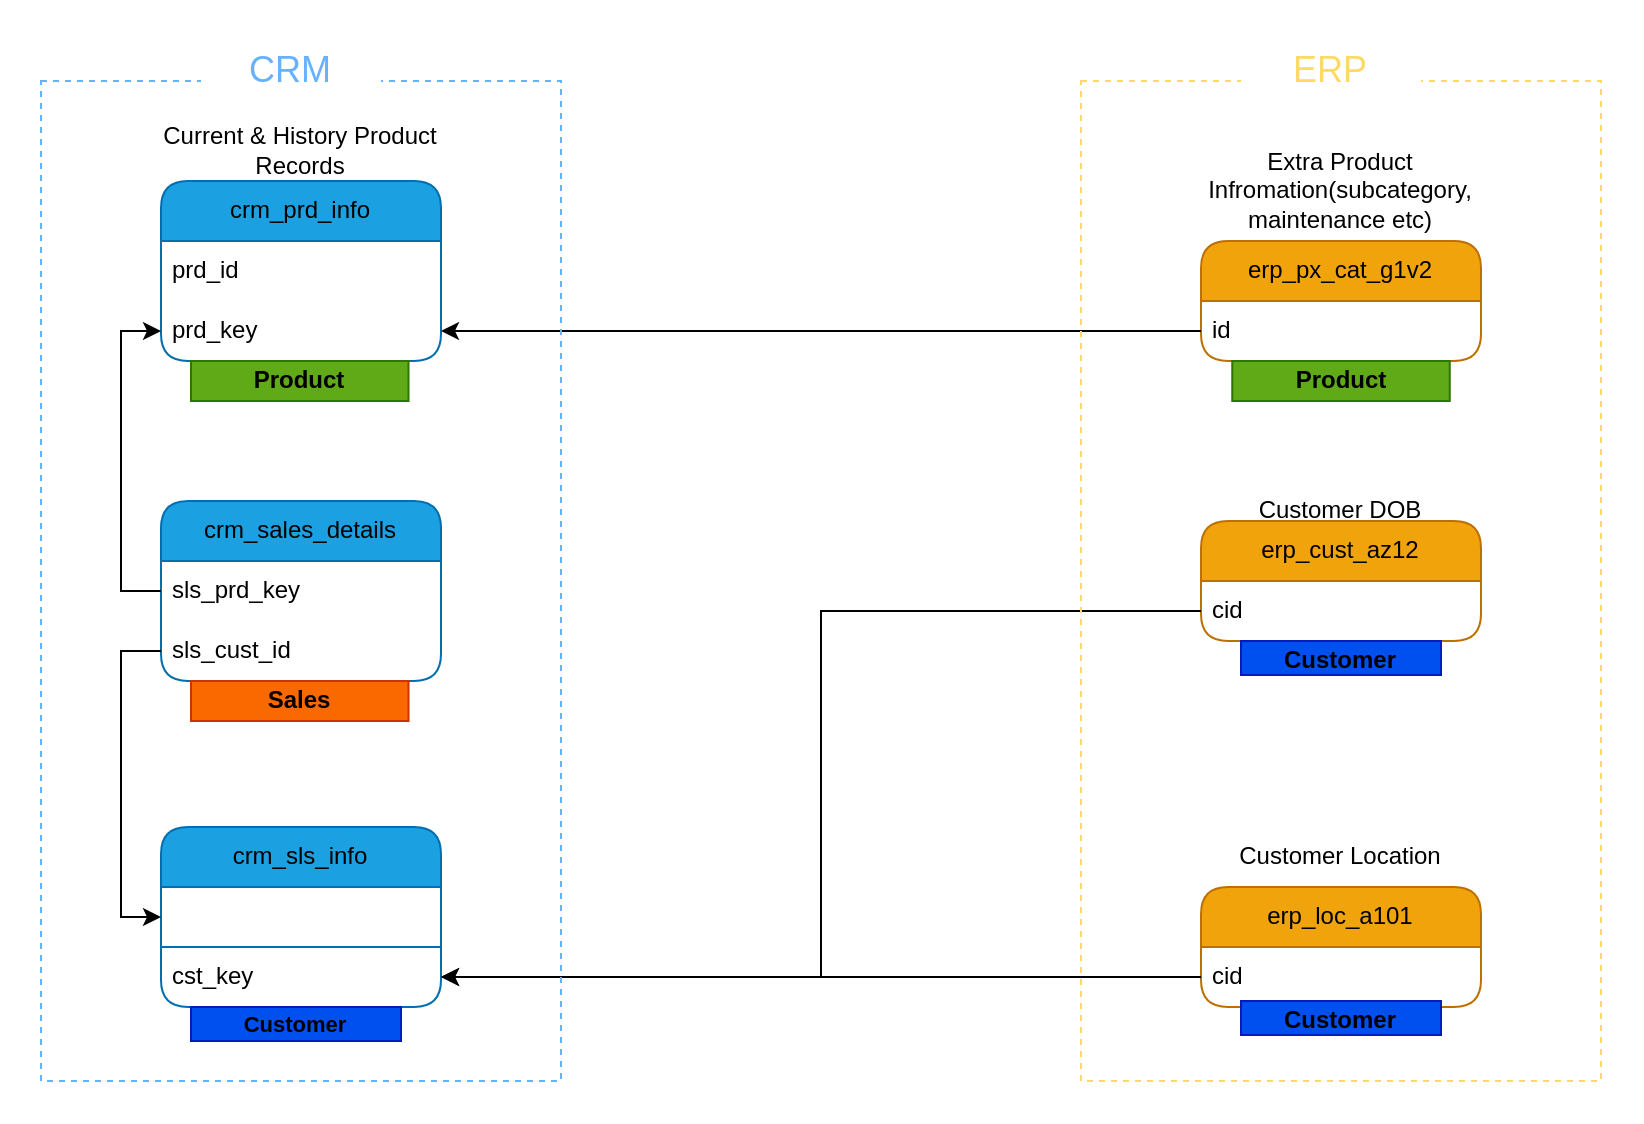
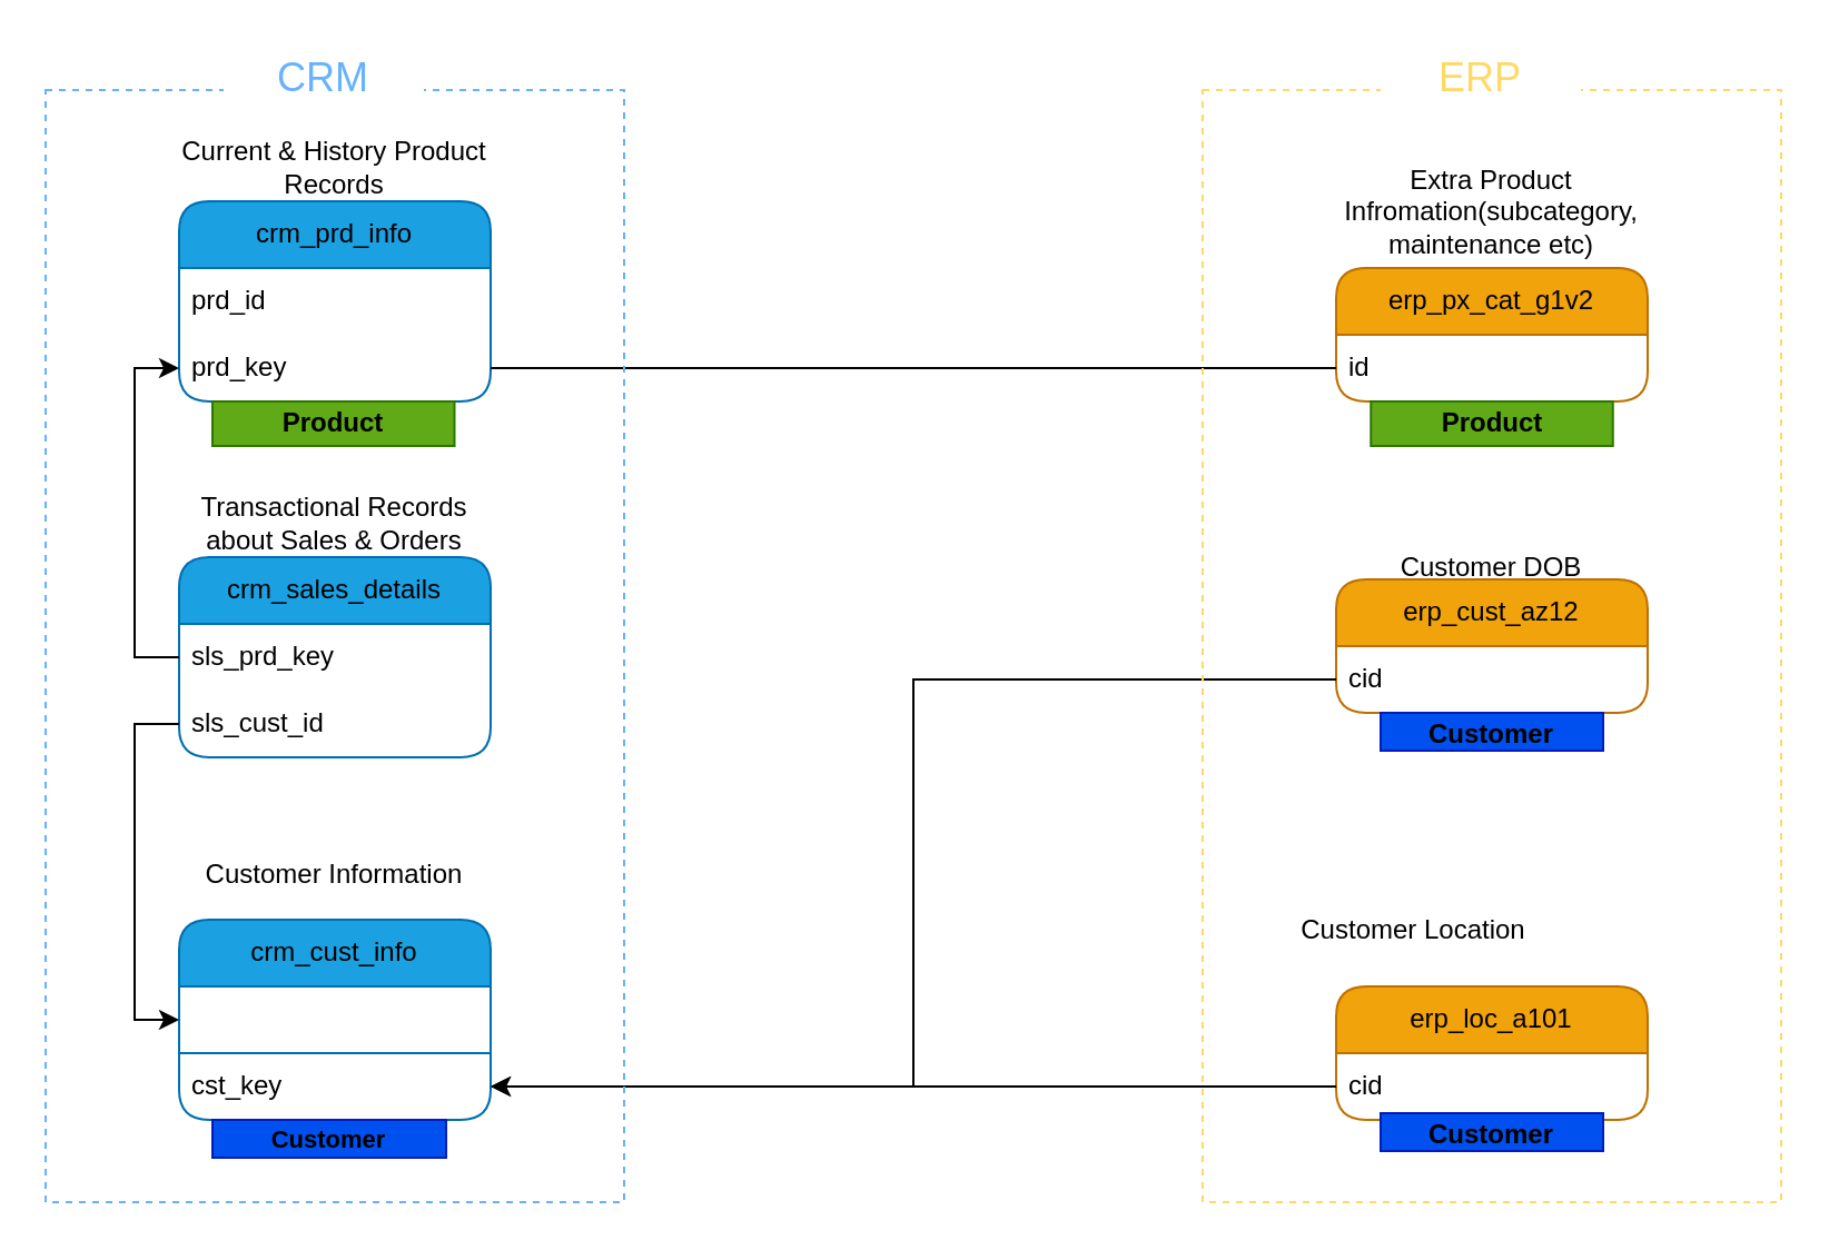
  <mxCell id="0" />
  <mxCell id="1" parent="0" />
- <mxCell id="2" value="crm_sls_info" style="swimlane;fontStyle=0;childLayout=stackLayout;horizontal=1;startSize=30;horizontalStack=0;resizeParent=1;resizeParentMax=0;resizeLast=0;collapsible=1;marginBottom=0;whiteSpace=wrap;html=1;rounded=1;fillColor=#1ba1e2;fontColor=#000000;strokeColor=#006EAF;" parent="1" vertex="1"><mxGeometry x="80" y="413" width="140" height="90" as="geometry" /></mxCell>
+ <mxCell id="2" value="crm_cust_info" style="swimlane;fontStyle=0;childLayout=stackLayout;horizontal=1;startSize=30;horizontalStack=0;resizeParent=1;resizeParentMax=0;resizeLast=0;collapsible=1;marginBottom=0;whiteSpace=wrap;html=1;rounded=1;fillColor=#1ba1e2;fontColor=#000000;strokeColor=#006EAF;" parent="1" vertex="1"><mxGeometry x="80" y="413" width="140" height="90" as="geometry" /></mxCell>
  <mxCell id="3" value="cst_id" style="text;strokeColor=#006EAF;fillColor=none;align=left;verticalAlign=middle;spacingLeft=4;spacingRight=4;overflow=hidden;points=[[0,0.5],[1,0.5]];portConstraint=eastwest;rotatable=0;whiteSpace=wrap;html=1;fontColor=#ffffff;" parent="2" vertex="1"><mxGeometry y="30" width="140" height="30" as="geometry" /></mxCell>
  <mxCell id="4" value="cst_key" style="text;strokeColor=none;fillColor=none;align=left;verticalAlign=middle;spacingLeft=4;spacingRight=4;overflow=hidden;points=[[0,0.5],[1,0.5]];portConstraint=eastwest;rotatable=0;whiteSpace=wrap;html=1;" parent="2" vertex="1"><mxGeometry y="60" width="140" height="30" as="geometry" /></mxCell>
  <mxCell id="5" value="crm_prd_info" style="swimlane;fontStyle=0;childLayout=stackLayout;horizontal=1;startSize=30;horizontalStack=0;resizeParent=1;resizeParentMax=0;resizeLast=0;collapsible=1;marginBottom=0;whiteSpace=wrap;html=1;rounded=1;fillColor=#1ba1e2;fontColor=#000000;strokeColor=#006EAF;" parent="1" vertex="1"><mxGeometry x="80" y="90" width="140" height="90" as="geometry" /></mxCell>
  <mxCell id="6" value="prd_id" style="text;strokeColor=none;fillColor=none;align=left;verticalAlign=middle;spacingLeft=4;spacingRight=4;overflow=hidden;points=[[0,0.5],[1,0.5]];portConstraint=eastwest;rotatable=0;whiteSpace=wrap;html=1;" parent="5" vertex="1"><mxGeometry y="30" width="140" height="30" as="geometry" /></mxCell>
  <mxCell id="7" value="prd_key" style="text;strokeColor=none;fillColor=none;align=left;verticalAlign=middle;spacingLeft=4;spacingRight=4;overflow=hidden;points=[[0,0.5],[1,0.5]];portConstraint=eastwest;rotatable=0;whiteSpace=wrap;html=1;" parent="5" vertex="1"><mxGeometry y="60" width="140" height="30" as="geometry" /></mxCell>
  <mxCell id="8" value="Current &amp;amp; History Product Records" style="text;html=1;align=center;verticalAlign=middle;whiteSpace=wrap;rounded=0;" parent="1" vertex="1"><mxGeometry x="80" y="60" width="140" height="30" as="geometry" /></mxCell>
  <mxCell id="9" value="crm_sales_details" style="swimlane;fontStyle=0;childLayout=stackLayout;horizontal=1;startSize=30;horizontalStack=0;resizeParent=1;resizeParentMax=0;resizeLast=0;collapsible=1;marginBottom=0;whiteSpace=wrap;html=1;rounded=1;fillColor=#1ba1e2;fontColor=#000000;strokeColor=#006EAF;" parent="1" vertex="1"><mxGeometry x="80" y="250" width="140" height="90" as="geometry" /></mxCell>
  <mxCell id="10" value="sls_prd_key" style="text;strokeColor=none;fillColor=none;align=left;verticalAlign=middle;spacingLeft=4;spacingRight=4;overflow=hidden;points=[[0,0.5],[1,0.5]];portConstraint=eastwest;rotatable=0;whiteSpace=wrap;html=1;rounded=1;" parent="9" vertex="1"><mxGeometry y="30" width="140" height="30" as="geometry" /></mxCell>
  <mxCell id="11" value="sls_cust_id" style="text;strokeColor=none;fillColor=none;align=left;verticalAlign=middle;spacingLeft=4;spacingRight=4;overflow=hidden;points=[[0,0.5],[1,0.5]];portConstraint=eastwest;rotatable=0;whiteSpace=wrap;html=1;rounded=1;" parent="9" vertex="1"><mxGeometry y="60" width="140" height="30" as="geometry" /></mxCell>
+ <mxCell id="12" value="Transactional Records about Sales &amp;amp; Orders" style="text;html=1;align=center;verticalAlign=middle;whiteSpace=wrap;rounded=0;" parent="1" vertex="1"><mxGeometry x="80" y="220" width="140" height="30" as="geometry" /></mxCell>
  <mxCell id="13" value="erp_cust_az12" style="swimlane;fontStyle=0;childLayout=stackLayout;horizontal=1;startSize=30;horizontalStack=0;resizeParent=1;resizeParentMax=0;resizeLast=0;collapsible=1;marginBottom=0;whiteSpace=wrap;html=1;rounded=1;fillColor=#f0a30a;fontColor=#000000;strokeColor=#BD7000;" parent="1" vertex="1"><mxGeometry x="600" y="260" width="140" height="60" as="geometry" /></mxCell>
  <mxCell id="14" value="cid" style="text;strokeColor=none;fillColor=none;align=left;verticalAlign=middle;spacingLeft=4;spacingRight=4;overflow=hidden;points=[[0,0.5],[1,0.5]];portConstraint=eastwest;rotatable=0;whiteSpace=wrap;html=1;" parent="13" vertex="1"><mxGeometry y="30" width="140" height="30" as="geometry" /></mxCell>
  <mxCell id="15" value="erp_loc_a101" style="swimlane;fontStyle=0;childLayout=stackLayout;horizontal=1;startSize=30;horizontalStack=0;resizeParent=1;resizeParentMax=0;resizeLast=0;collapsible=1;marginBottom=0;whiteSpace=wrap;html=1;rounded=1;fillColor=#f0a30a;fontColor=#000000;strokeColor=#BD7000;" parent="1" vertex="1"><mxGeometry x="600" y="443" width="140" height="60" as="geometry" /></mxCell>
  <mxCell id="16" value="cid" style="text;strokeColor=none;fillColor=none;align=left;verticalAlign=middle;spacingLeft=4;spacingRight=4;overflow=hidden;points=[[0,0.5],[1,0.5]];portConstraint=eastwest;rotatable=0;whiteSpace=wrap;html=1;" parent="15" vertex="1"><mxGeometry y="30" width="140" height="30" as="geometry" /></mxCell>
  <mxCell id="17" value="Customer DOB" style="text;html=1;align=center;verticalAlign=middle;whiteSpace=wrap;rounded=0;" parent="1" vertex="1"><mxGeometry x="600" y="240" width="140" height="30" as="geometry" /></mxCell>
- <mxCell id="18" value="Customer Location" style="text;html=1;align=center;verticalAlign=middle;whiteSpace=wrap;rounded=0;" parent="1" vertex="1"><mxGeometry x="600" y="413" width="140" height="30" as="geometry" /></mxCell>
+ <mxCell id="18" value="Customer Location" style="text;html=1;align=center;verticalAlign=middle;whiteSpace=wrap;rounded=0;" parent="1" vertex="1"><mxGeometry x="565" y="403" width="140" height="30" as="geometry" /></mxCell>
  <mxCell id="19" value="erp_px_cat_g1v2" style="swimlane;fontStyle=0;childLayout=stackLayout;horizontal=1;startSize=30;horizontalStack=0;resizeParent=1;resizeParentMax=0;resizeLast=0;collapsible=1;marginBottom=0;whiteSpace=wrap;html=1;rounded=1;fillColor=#f0a30a;fontColor=#000000;strokeColor=#BD7000;" parent="1" vertex="1"><mxGeometry x="600" y="120" width="140" height="60" as="geometry" /></mxCell>
  <mxCell id="20" value="id" style="text;strokeColor=none;fillColor=none;align=left;verticalAlign=middle;spacingLeft=4;spacingRight=4;overflow=hidden;points=[[0,0.5],[1,0.5]];portConstraint=eastwest;rotatable=0;whiteSpace=wrap;html=1;" parent="19" vertex="1"><mxGeometry y="30" width="140" height="30" as="geometry" /></mxCell>
+ <mxCell id="21" value="Customer Information" style="text;html=1;align=center;verticalAlign=middle;whiteSpace=wrap;rounded=0;" parent="1" vertex="1"><mxGeometry x="80" y="378" width="140" height="30" as="geometry" /></mxCell>
  <mxCell id="22" value="Extra Product Infromation(subcategory, maintenance etc)" style="text;html=1;align=center;verticalAlign=middle;whiteSpace=wrap;rounded=0;" parent="1" vertex="1"><mxGeometry x="600" y="70" width="140" height="50" as="geometry" /></mxCell>
  <mxCell id="23" style="edgeStyle=orthogonalEdgeStyle;rounded=0;orthogonalLoop=1;jettySize=auto;html=1;entryX=1;entryY=0.5;entryDx=0;entryDy=0;" parent="1" source="14" target="4" edge="1"><mxGeometry relative="1" as="geometry" /></mxCell>
  <mxCell id="24" style="edgeStyle=orthogonalEdgeStyle;rounded=0;orthogonalLoop=1;jettySize=auto;html=1;entryX=1;entryY=0.5;entryDx=0;entryDy=0;" parent="1" source="16" target="4" edge="1"><mxGeometry relative="1" as="geometry" /></mxCell>
- <mxCell id="25" style="edgeStyle=orthogonalEdgeStyle;rounded=0;orthogonalLoop=1;jettySize=auto;html=1;entryX=1;entryY=0.5;entryDx=0;entryDy=0;" parent="1" source="20" target="7" edge="1"><mxGeometry relative="1" as="geometry" /></mxCell>
+ <mxCell id="25" style="edgeStyle=orthogonalEdgeStyle;rounded=0;orthogonalLoop=1;jettySize=auto;html=1;entryX=1;entryY=0.5;entryDx=0;entryDy=0;endArrow=none;" parent="1" source="20" target="7" edge="1"><mxGeometry relative="1" as="geometry" /></mxCell>
  <mxCell id="26" style="edgeStyle=orthogonalEdgeStyle;rounded=0;orthogonalLoop=1;jettySize=auto;html=1;entryX=0;entryY=0.5;entryDx=0;entryDy=0;" parent="1" source="11" target="3" edge="1"><mxGeometry relative="1" as="geometry" /></mxCell>
  <mxCell id="27" style="edgeStyle=orthogonalEdgeStyle;rounded=0;orthogonalLoop=1;jettySize=auto;html=1;entryX=0;entryY=0.5;entryDx=0;entryDy=0;" parent="1" source="10" target="7" edge="1"><mxGeometry relative="1" as="geometry" /></mxCell>
  <mxCell id="28" value="" style="rounded=0;whiteSpace=wrap;html=1;fillColor=none;dashed=1;strokeColor=#66B2FF;" parent="1" vertex="1"><mxGeometry x="20" y="40" width="260" height="500" as="geometry" /></mxCell>
  <mxCell id="29" value="CRM" style="text;html=1;align=center;verticalAlign=middle;whiteSpace=wrap;rounded=0;fontSize=18;fillColor=default;fontColor=#66B2FF;" parent="1" vertex="1"><mxGeometry x="100" y="20" width="90" height="30" as="geometry" /></mxCell>
  <mxCell id="30" value="" style="rounded=0;whiteSpace=wrap;html=1;fillColor=none;dashed=1;strokeColor=#FFD966;" parent="1" vertex="1"><mxGeometry x="540" y="40" width="260" height="500" as="geometry" /></mxCell>
  <mxCell id="31" value="ERP" style="text;html=1;align=center;verticalAlign=middle;whiteSpace=wrap;rounded=0;fontSize=18;fillColor=default;fontColor=#FFD966;" parent="1" vertex="1"><mxGeometry x="620" y="20" width="90" height="30" as="geometry" /></mxCell>
  <mxCell id="32" value="Customer" style="text;html=1;strokeColor=#001DBC;fillColor=#0050ef;align=center;verticalAlign=middle;whiteSpace=wrap;overflow=hidden;fontColor=#000000;fontStyle=1;fontSize=11;" parent="1" vertex="1"><mxGeometry x="95" y="503" width="105" height="17" as="geometry" /></mxCell>
- <mxCell id="33" value="&lt;div&gt;Sales&lt;/div&gt;" style="text;html=1;strokeColor=#C73500;fillColor=#fa6800;align=center;verticalAlign=middle;whiteSpace=wrap;overflow=hidden;fontColor=#000000;fontStyle=1" parent="1" vertex="1"><mxGeometry x="95" y="340" width="108.75" height="20" as="geometry" /></mxCell>
  <mxCell id="34" value="Product" style="text;html=1;strokeColor=#2D7600;fillColor=#60a917;align=center;verticalAlign=middle;whiteSpace=wrap;overflow=hidden;fontColor=#000000;fontStyle=1" parent="1" vertex="1"><mxGeometry x="95" y="180" width="108.75" height="20" as="geometry" /></mxCell>
  <mxCell id="35" value="Customer&lt;div&gt;&lt;br&gt;&lt;/div&gt;" style="text;html=1;strokeColor=#001DBC;fillColor=#0050ef;align=center;verticalAlign=middle;whiteSpace=wrap;overflow=hidden;fontStyle=1;fontColor=#000000;" parent="1" vertex="1"><mxGeometry x="620" y="320" width="100" height="17" as="geometry" /></mxCell>
  <mxCell id="36" value="Customer&lt;div&gt;&lt;br&gt;&lt;/div&gt;" style="text;html=1;strokeColor=#001DBC;fillColor=#0050ef;align=center;verticalAlign=middle;whiteSpace=wrap;overflow=hidden;fontColor=#000000;fontStyle=1" parent="1" vertex="1"><mxGeometry x="620" y="500" width="100" height="17" as="geometry" /></mxCell>
  <mxCell id="37" value="Product" style="text;html=1;strokeColor=#2D7600;fillColor=#60a917;align=center;verticalAlign=middle;whiteSpace=wrap;overflow=hidden;fontColor=#000000;fontStyle=1" parent="1" vertex="1"><mxGeometry x="615.63" y="180" width="108.75" height="20" as="geometry" /></mxCell>
